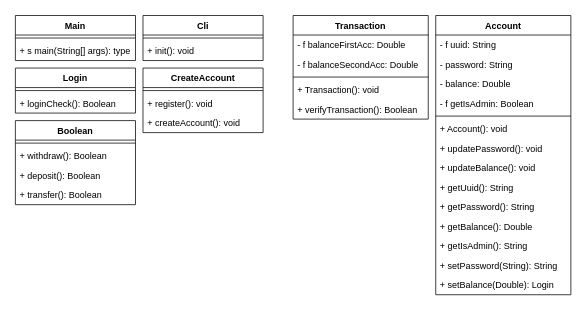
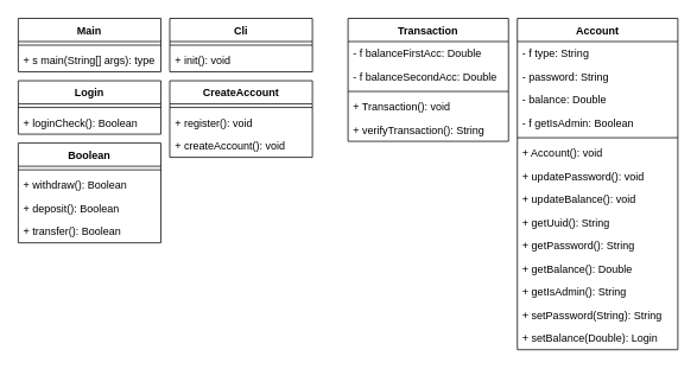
  <mxCell id="0" />
  <mxCell id="1" parent="0" />
  <mxCell id="2" value="Main" style="swimlane;fontStyle=1;align=center;verticalAlign=top;childLayout=stackLayout;horizontal=1;startSize=26;horizontalStack=0;resizeParent=1;resizeParentMax=0;resizeLast=0;collapsible=1;marginBottom=0;" vertex="1" parent="1"><mxGeometry x="20" y="20" width="160" height="60" as="geometry" /></mxCell>
  <mxCell id="3" value="" style="line;strokeWidth=1;fillColor=none;align=left;verticalAlign=middle;spacingTop=-1;spacingLeft=3;spacingRight=3;rotatable=0;labelPosition=right;points=[];portConstraint=eastwest;" vertex="1" parent="2"><mxGeometry y="26" width="160" height="8" as="geometry" /></mxCell>
  <mxCell id="4" value="+ s main(String[] args): type" style="text;strokeColor=none;fillColor=none;align=left;verticalAlign=top;spacingLeft=4;spacingRight=4;overflow=hidden;rotatable=0;points=[[0,0.5],[1,0.5]];portConstraint=eastwest;" vertex="1" parent="2"><mxGeometry y="34" width="160" height="26" as="geometry" /></mxCell>
  <mxCell id="5" value="Account" style="swimlane;fontStyle=1;align=center;verticalAlign=top;childLayout=stackLayout;horizontal=1;startSize=26;horizontalStack=0;resizeParent=1;resizeParentMax=0;resizeLast=0;collapsible=1;marginBottom=0;" vertex="1" parent="1"><mxGeometry x="580" y="20" width="180" height="372" as="geometry" /></mxCell>
- <mxCell id="6" value="- f uuid: String" style="text;strokeColor=none;fillColor=none;align=left;verticalAlign=top;spacingLeft=4;spacingRight=4;overflow=hidden;rotatable=0;points=[[0,0.5],[1,0.5]];portConstraint=eastwest;" vertex="1" parent="5"><mxGeometry y="26" width="180" height="26" as="geometry" /></mxCell>
+ <mxCell id="6" value="- f type: String" style="text;strokeColor=none;fillColor=none;align=left;verticalAlign=top;spacingLeft=4;spacingRight=4;overflow=hidden;rotatable=0;points=[[0,0.5],[1,0.5]];portConstraint=eastwest;" vertex="1" parent="5"><mxGeometry y="26" width="180" height="26" as="geometry" /></mxCell>
  <mxCell id="7" value="- password: String" style="text;strokeColor=none;fillColor=none;align=left;verticalAlign=top;spacingLeft=4;spacingRight=4;overflow=hidden;rotatable=0;points=[[0,0.5],[1,0.5]];portConstraint=eastwest;" vertex="1" parent="5"><mxGeometry y="52" width="180" height="26" as="geometry" /></mxCell>
  <mxCell id="8" value="- balance: Double" style="text;strokeColor=none;fillColor=none;align=left;verticalAlign=top;spacingLeft=4;spacingRight=4;overflow=hidden;rotatable=0;points=[[0,0.5],[1,0.5]];portConstraint=eastwest;" vertex="1" parent="5"><mxGeometry y="78" width="180" height="26" as="geometry" /></mxCell>
  <mxCell id="9" value="- f getIsAdmin: Boolean" style="text;strokeColor=none;fillColor=none;align=left;verticalAlign=top;spacingLeft=4;spacingRight=4;overflow=hidden;rotatable=0;points=[[0,0.5],[1,0.5]];portConstraint=eastwest;" vertex="1" parent="5"><mxGeometry y="104" width="180" height="26" as="geometry" /></mxCell>
  <mxCell id="10" value="" style="line;strokeWidth=1;fillColor=none;align=left;verticalAlign=middle;spacingTop=-1;spacingLeft=3;spacingRight=3;rotatable=0;labelPosition=right;points=[];portConstraint=eastwest;" vertex="1" parent="5"><mxGeometry y="130" width="180" height="8" as="geometry" /></mxCell>
  <mxCell id="11" value="+ Account(): void" style="text;strokeColor=none;fillColor=none;align=left;verticalAlign=top;spacingLeft=4;spacingRight=4;overflow=hidden;rotatable=0;points=[[0,0.5],[1,0.5]];portConstraint=eastwest;" vertex="1" parent="5"><mxGeometry y="138" width="180" height="26" as="geometry" /></mxCell>
  <mxCell id="12" value="+ updatePassword(): void" style="text;strokeColor=none;fillColor=none;align=left;verticalAlign=top;spacingLeft=4;spacingRight=4;overflow=hidden;rotatable=0;points=[[0,0.5],[1,0.5]];portConstraint=eastwest;" vertex="1" parent="5"><mxGeometry y="164" width="180" height="26" as="geometry" /></mxCell>
  <mxCell id="13" value="+ updateBalance(): void" style="text;strokeColor=none;fillColor=none;align=left;verticalAlign=top;spacingLeft=4;spacingRight=4;overflow=hidden;rotatable=0;points=[[0,0.5],[1,0.5]];portConstraint=eastwest;" vertex="1" parent="5"><mxGeometry y="190" width="180" height="26" as="geometry" /></mxCell>
  <mxCell id="14" value="+ getUuid(): String" style="text;strokeColor=none;fillColor=none;align=left;verticalAlign=top;spacingLeft=4;spacingRight=4;overflow=hidden;rotatable=0;points=[[0,0.5],[1,0.5]];portConstraint=eastwest;" vertex="1" parent="5"><mxGeometry y="216" width="180" height="26" as="geometry" /></mxCell>
  <mxCell id="15" value="+ getPassword(): String" style="text;strokeColor=none;fillColor=none;align=left;verticalAlign=top;spacingLeft=4;spacingRight=4;overflow=hidden;rotatable=0;points=[[0,0.5],[1,0.5]];portConstraint=eastwest;" vertex="1" parent="5"><mxGeometry y="242" width="180" height="26" as="geometry" /></mxCell>
  <mxCell id="16" value="+ getBalance(): Double" style="text;strokeColor=none;fillColor=none;align=left;verticalAlign=top;spacingLeft=4;spacingRight=4;overflow=hidden;rotatable=0;points=[[0,0.5],[1,0.5]];portConstraint=eastwest;" vertex="1" parent="5"><mxGeometry y="268" width="180" height="26" as="geometry" /></mxCell>
  <mxCell id="17" value="+ getIsAdmin(): String" style="text;strokeColor=none;fillColor=none;align=left;verticalAlign=top;spacingLeft=4;spacingRight=4;overflow=hidden;rotatable=0;points=[[0,0.5],[1,0.5]];portConstraint=eastwest;" vertex="1" parent="5"><mxGeometry y="294" width="180" height="26" as="geometry" /></mxCell>
  <mxCell id="18" value="+ setPassword(String): String" style="text;strokeColor=none;fillColor=none;align=left;verticalAlign=top;spacingLeft=4;spacingRight=4;overflow=hidden;rotatable=0;points=[[0,0.5],[1,0.5]];portConstraint=eastwest;" vertex="1" parent="5"><mxGeometry y="320" width="180" height="26" as="geometry" /></mxCell>
  <mxCell id="19" value="+ setBalance(Double): Login" style="text;strokeColor=none;fillColor=none;align=left;verticalAlign=top;spacingLeft=4;spacingRight=4;overflow=hidden;rotatable=0;points=[[0,0.5],[1,0.5]];portConstraint=eastwest;" vertex="1" parent="5"><mxGeometry y="346" width="180" height="26" as="geometry" /></mxCell>
  <mxCell id="20" value="Cli" style="swimlane;fontStyle=1;align=center;verticalAlign=top;childLayout=stackLayout;horizontal=1;startSize=26;horizontalStack=0;resizeParent=1;resizeParentMax=0;resizeLast=0;collapsible=1;marginBottom=0;" vertex="1" parent="1"><mxGeometry x="190" y="20" width="160" height="60" as="geometry" /></mxCell>
  <mxCell id="21" value="" style="line;strokeWidth=1;fillColor=none;align=left;verticalAlign=middle;spacingTop=-1;spacingLeft=3;spacingRight=3;rotatable=0;labelPosition=right;points=[];portConstraint=eastwest;" vertex="1" parent="20"><mxGeometry y="26" width="160" height="8" as="geometry" /></mxCell>
  <mxCell id="22" value="+ init(): void" style="text;strokeColor=none;fillColor=none;align=left;verticalAlign=top;spacingLeft=4;spacingRight=4;overflow=hidden;rotatable=0;points=[[0,0.5],[1,0.5]];portConstraint=eastwest;" vertex="1" parent="20"><mxGeometry y="34" width="160" height="26" as="geometry" /></mxCell>
  <mxCell id="23" value="CreateAccount" style="swimlane;fontStyle=1;align=center;verticalAlign=top;childLayout=stackLayout;horizontal=1;startSize=26;horizontalStack=0;resizeParent=1;resizeParentMax=0;resizeLast=0;collapsible=1;marginBottom=0;" vertex="1" parent="1"><mxGeometry x="190" y="90" width="160" height="86" as="geometry" /></mxCell>
  <mxCell id="24" value="" style="line;strokeWidth=1;fillColor=none;align=left;verticalAlign=middle;spacingTop=-1;spacingLeft=3;spacingRight=3;rotatable=0;labelPosition=right;points=[];portConstraint=eastwest;" vertex="1" parent="23"><mxGeometry y="26" width="160" height="8" as="geometry" /></mxCell>
  <mxCell id="25" value="+ register(): void" style="text;strokeColor=none;fillColor=none;align=left;verticalAlign=top;spacingLeft=4;spacingRight=4;overflow=hidden;rotatable=0;points=[[0,0.5],[1,0.5]];portConstraint=eastwest;" vertex="1" parent="23"><mxGeometry y="34" width="160" height="26" as="geometry" /></mxCell>
  <mxCell id="26" value="+ createAccount(): void" style="text;strokeColor=none;fillColor=none;align=left;verticalAlign=top;spacingLeft=4;spacingRight=4;overflow=hidden;rotatable=0;points=[[0,0.5],[1,0.5]];portConstraint=eastwest;" vertex="1" parent="23"><mxGeometry y="60" width="160" height="26" as="geometry" /></mxCell>
  <mxCell id="27" value="Login" style="swimlane;fontStyle=1;align=center;verticalAlign=top;childLayout=stackLayout;horizontal=1;startSize=26;horizontalStack=0;resizeParent=1;resizeParentMax=0;resizeLast=0;collapsible=1;marginBottom=0;" vertex="1" parent="1"><mxGeometry x="20" y="90" width="160" height="60" as="geometry" /></mxCell>
  <mxCell id="28" value="" style="line;strokeWidth=1;fillColor=none;align=left;verticalAlign=middle;spacingTop=-1;spacingLeft=3;spacingRight=3;rotatable=0;labelPosition=right;points=[];portConstraint=eastwest;" vertex="1" parent="27"><mxGeometry y="26" width="160" height="8" as="geometry" /></mxCell>
  <mxCell id="29" value="+ loginCheck(): Boolean" style="text;strokeColor=none;fillColor=none;align=left;verticalAlign=top;spacingLeft=4;spacingRight=4;overflow=hidden;rotatable=0;points=[[0,0.5],[1,0.5]];portConstraint=eastwest;" vertex="1" parent="27"><mxGeometry y="34" width="160" height="26" as="geometry" /></mxCell>
  <mxCell id="30" value="Boolean" style="swimlane;fontStyle=1;align=center;verticalAlign=top;childLayout=stackLayout;horizontal=1;startSize=26;horizontalStack=0;resizeParent=1;resizeParentMax=0;resizeLast=0;collapsible=1;marginBottom=0;" vertex="1" parent="1"><mxGeometry x="20" y="160" width="160" height="112" as="geometry" /></mxCell>
  <mxCell id="31" value="" style="line;strokeWidth=1;fillColor=none;align=left;verticalAlign=middle;spacingTop=-1;spacingLeft=3;spacingRight=3;rotatable=0;labelPosition=right;points=[];portConstraint=eastwest;" vertex="1" parent="30"><mxGeometry y="26" width="160" height="8" as="geometry" /></mxCell>
  <mxCell id="32" value="+ withdraw(): Boolean" style="text;strokeColor=none;fillColor=none;align=left;verticalAlign=top;spacingLeft=4;spacingRight=4;overflow=hidden;rotatable=0;points=[[0,0.5],[1,0.5]];portConstraint=eastwest;" vertex="1" parent="30"><mxGeometry y="34" width="160" height="26" as="geometry" /></mxCell>
  <mxCell id="33" value="+ deposit(): Boolean" style="text;strokeColor=none;fillColor=none;align=left;verticalAlign=top;spacingLeft=4;spacingRight=4;overflow=hidden;rotatable=0;points=[[0,0.5],[1,0.5]];portConstraint=eastwest;" vertex="1" parent="30"><mxGeometry y="60" width="160" height="26" as="geometry" /></mxCell>
  <mxCell id="34" value="+ transfer(): Boolean" style="text;strokeColor=none;fillColor=none;align=left;verticalAlign=top;spacingLeft=4;spacingRight=4;overflow=hidden;rotatable=0;points=[[0,0.5],[1,0.5]];portConstraint=eastwest;" vertex="1" parent="30"><mxGeometry y="86" width="160" height="26" as="geometry" /></mxCell>
  <mxCell id="35" value="Transaction" style="swimlane;fontStyle=1;align=center;verticalAlign=top;childLayout=stackLayout;horizontal=1;startSize=26;horizontalStack=0;resizeParent=1;resizeParentMax=0;resizeLast=0;collapsible=1;marginBottom=0;" vertex="1" parent="1"><mxGeometry x="390" y="20" width="180" height="138" as="geometry" /></mxCell>
  <mxCell id="36" value="- f balanceFirstAcc: Double " style="text;strokeColor=none;fillColor=none;align=left;verticalAlign=top;spacingLeft=4;spacingRight=4;overflow=hidden;rotatable=0;points=[[0,0.5],[1,0.5]];portConstraint=eastwest;" vertex="1" parent="35"><mxGeometry y="26" width="180" height="26" as="geometry" /></mxCell>
  <mxCell id="37" value="- f balanceSecondAcc: Double" style="text;strokeColor=none;fillColor=none;align=left;verticalAlign=top;spacingLeft=4;spacingRight=4;overflow=hidden;rotatable=0;points=[[0,0.5],[1,0.5]];portConstraint=eastwest;" vertex="1" parent="35"><mxGeometry y="52" width="180" height="26" as="geometry" /></mxCell>
  <mxCell id="38" value="" style="line;strokeWidth=1;fillColor=none;align=left;verticalAlign=middle;spacingTop=-1;spacingLeft=3;spacingRight=3;rotatable=0;labelPosition=right;points=[];portConstraint=eastwest;" vertex="1" parent="35"><mxGeometry y="78" width="180" height="8" as="geometry" /></mxCell>
  <mxCell id="39" value="+ Transaction(): void" style="text;strokeColor=none;fillColor=none;align=left;verticalAlign=top;spacingLeft=4;spacingRight=4;overflow=hidden;rotatable=0;points=[[0,0.5],[1,0.5]];portConstraint=eastwest;" vertex="1" parent="35"><mxGeometry y="86" width="180" height="26" as="geometry" /></mxCell>
- <mxCell id="40" value="+ verifyTransaction(): Boolean" style="text;strokeColor=none;fillColor=none;align=left;verticalAlign=top;spacingLeft=4;spacingRight=4;overflow=hidden;rotatable=0;points=[[0,0.5],[1,0.5]];portConstraint=eastwest;" vertex="1" parent="35"><mxGeometry y="112" width="180" height="26" as="geometry" /></mxCell>
+ <mxCell id="40" value="+ verifyTransaction(): String" style="text;strokeColor=none;fillColor=none;align=left;verticalAlign=top;spacingLeft=4;spacingRight=4;overflow=hidden;rotatable=0;points=[[0,0.5],[1,0.5]];portConstraint=eastwest;" vertex="1" parent="35"><mxGeometry y="112" width="180" height="26" as="geometry" /></mxCell>
